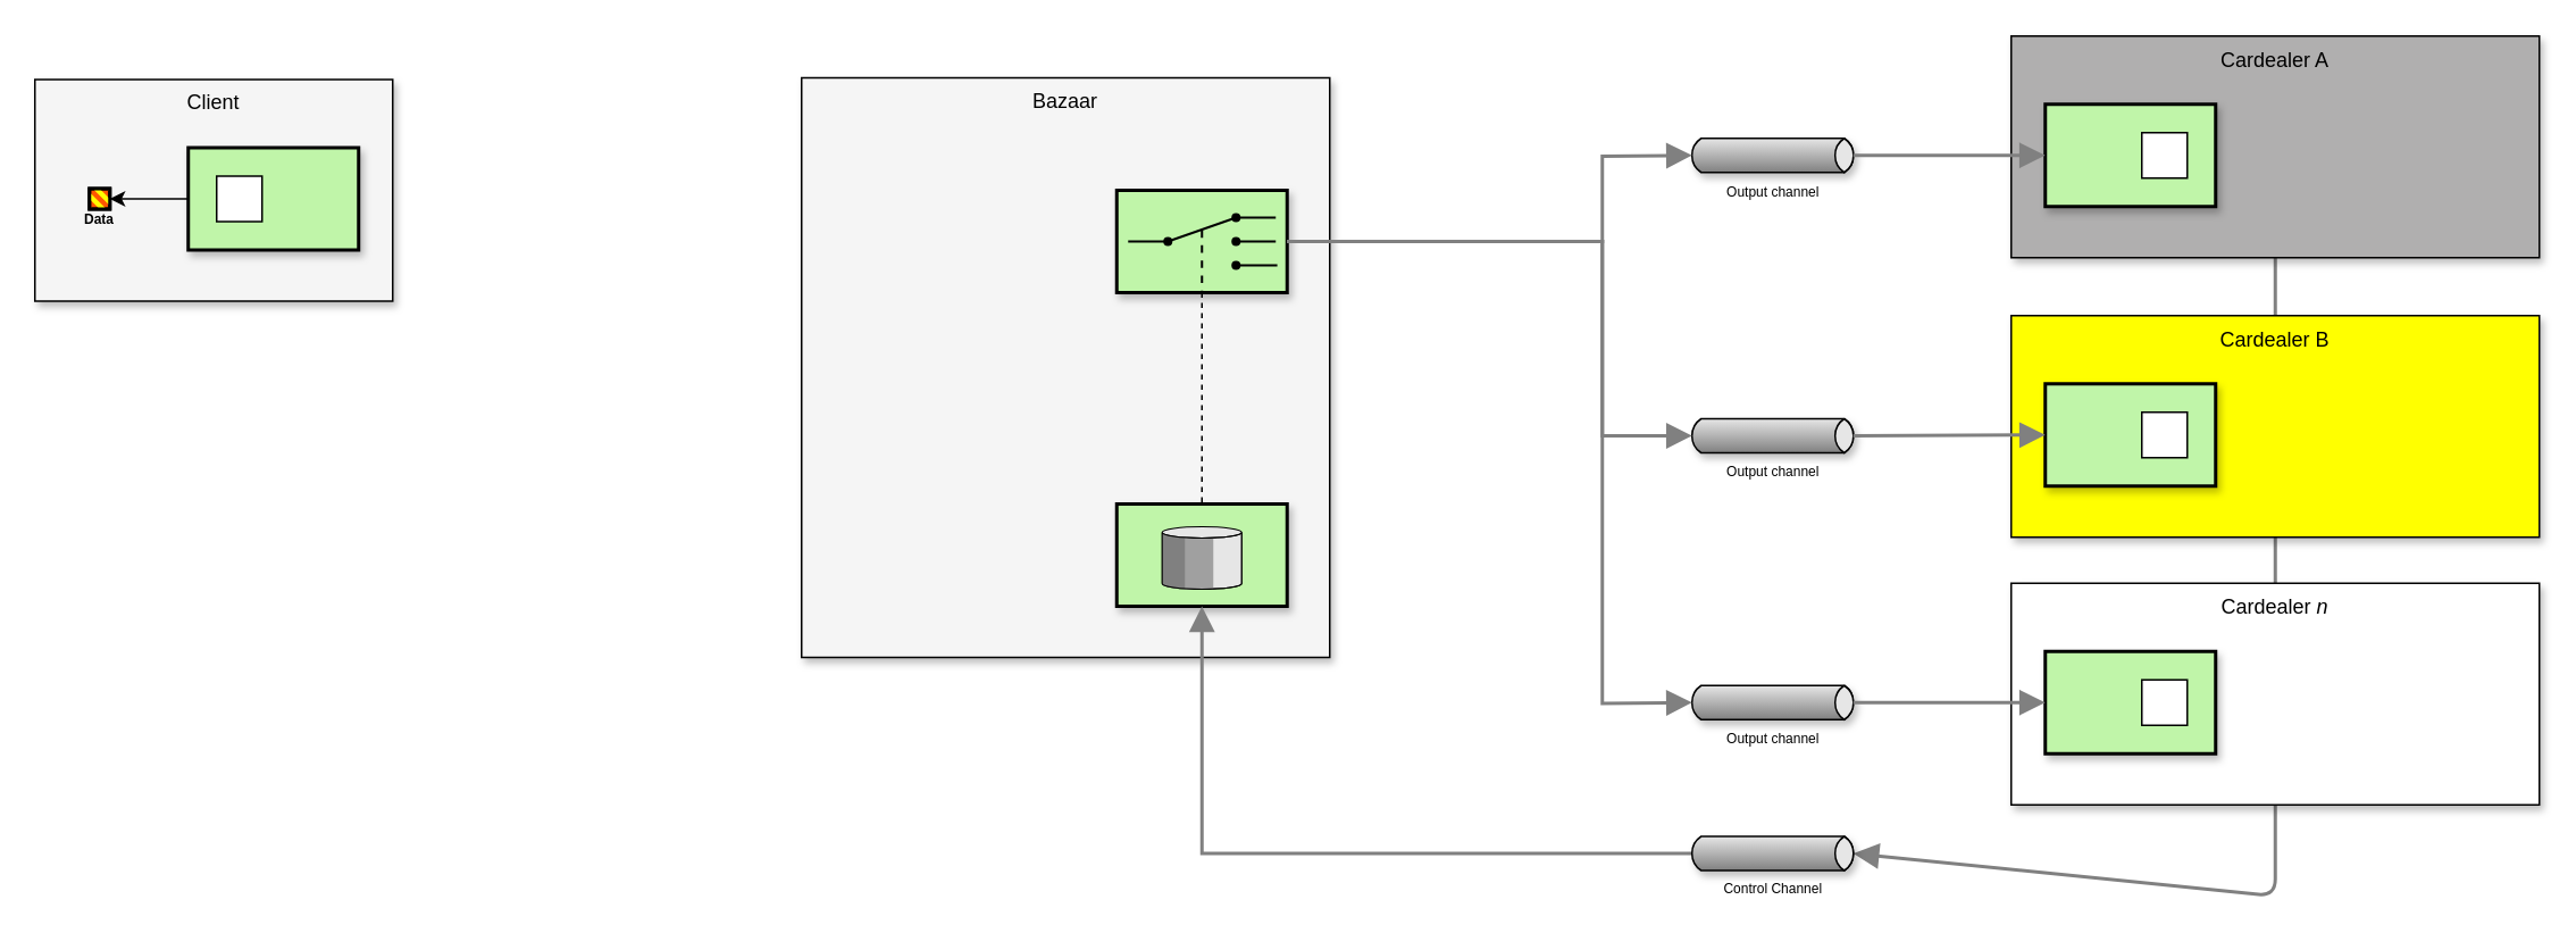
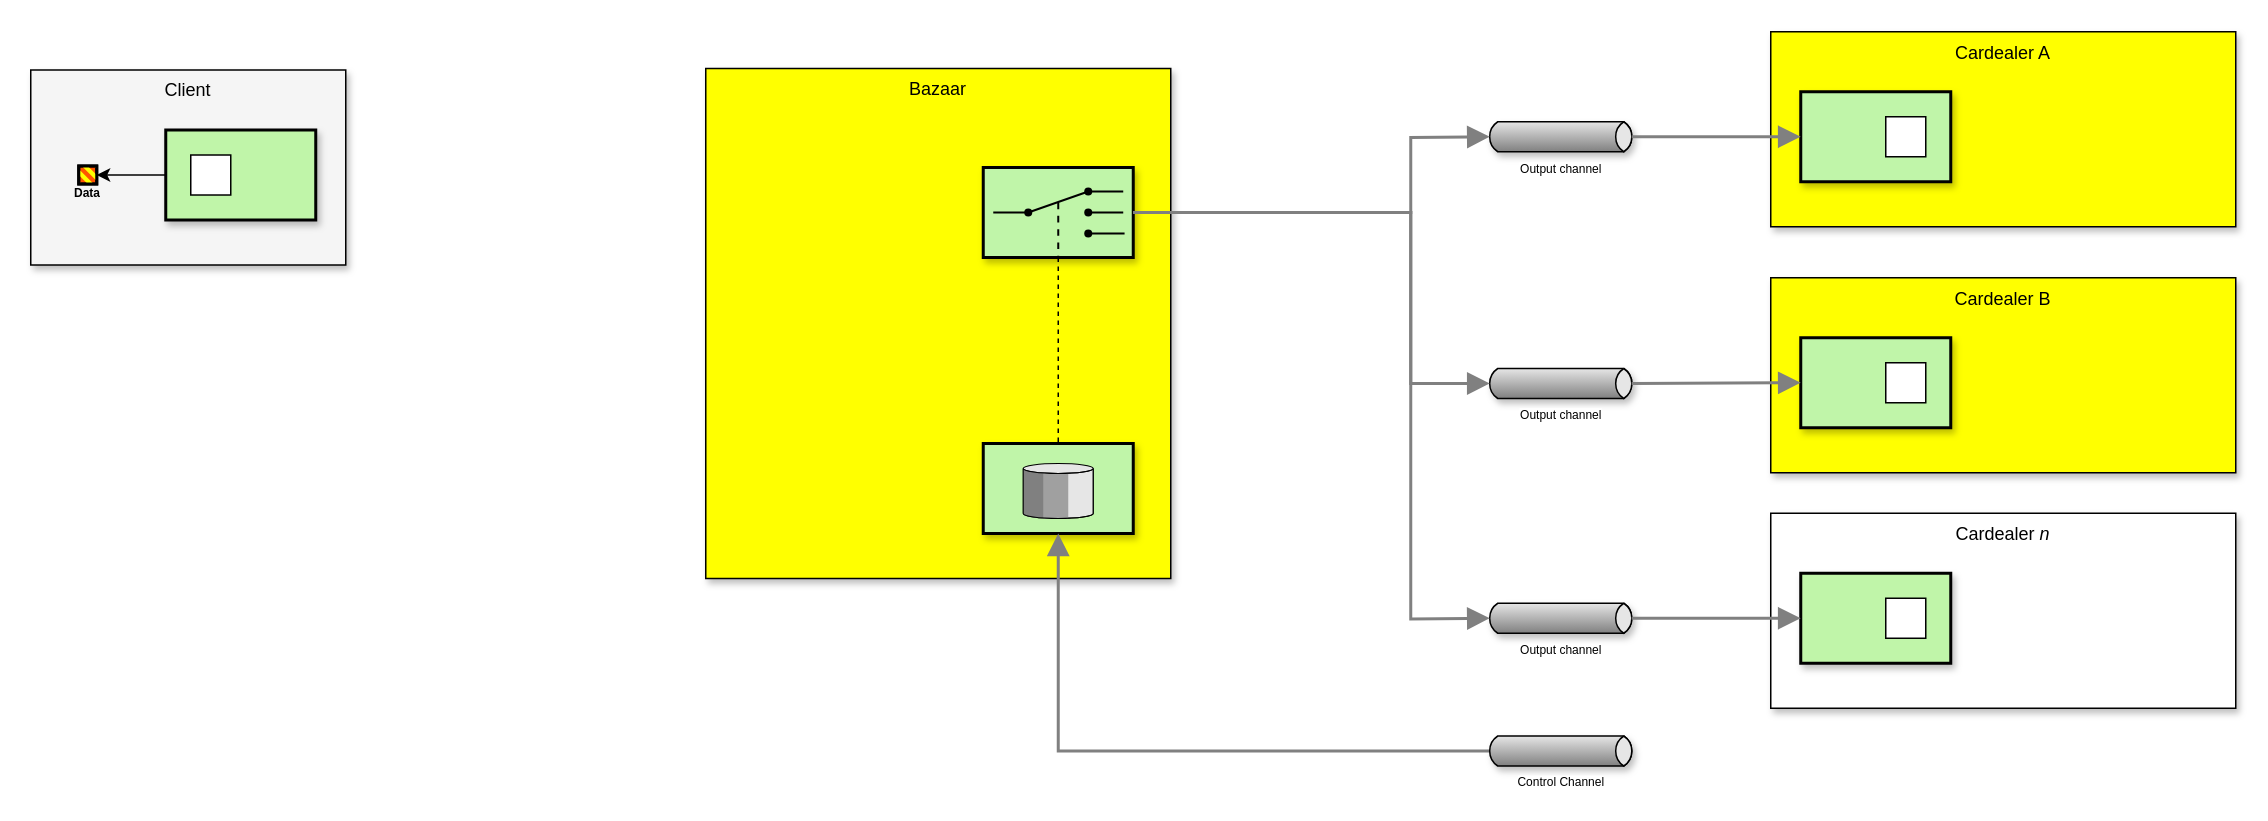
  <mxCell id="0" />
  <mxCell id="1" parent="0" />
- <mxCell id="2" value="" style="edgeStyle=none;html=1;strokeColor=#808080;endArrow=block;endSize=10;dashed=0;verticalAlign=bottom;strokeWidth=2;shadow=0;exitX=0.5;exitY=1;exitDx=0;exitDy=0;entryX=1;entryY=0.5;entryDx=-2.7;entryDy=0;entryPerimeter=0;" parent="1" source="8" target="31" edge="1"><mxGeometry width="160" relative="1" as="geometry"><mxPoint x="390" y="575" as="sourcePoint" /><mxPoint x="550" y="575" as="targetPoint" /><Array as="points"><mxPoint x="1335" y="525" /></Array></mxGeometry></mxCell>
  <mxCell id="3" value="Client" style="rounded=0;whiteSpace=wrap;html=1;fillColor=#f5f5f5;verticalAlign=top;shadow=1;" parent="1" vertex="1"><mxGeometry x="20" y="46" width="210" height="130" as="geometry" /></mxCell>
  <mxCell id="4" style="edgeStyle=orthogonalEdgeStyle;rounded=0;orthogonalLoop=1;jettySize=auto;html=1;exitX=0;exitY=0.5;exitDx=0;exitDy=0;entryX=1;entryY=0.5;entryDx=0;entryDy=0;entryPerimeter=0;" parent="1" source="5" target="10" edge="1"><mxGeometry relative="1" as="geometry" /></mxCell>
  <mxCell id="5" value="" style="strokeWidth=2;dashed=0;align=center;fontSize=8;shape=rect;verticalLabelPosition=bottom;verticalAlign=top;fillColor=#c0f5a9;strokeColor=#000000;shadow=1;" parent="1" vertex="1"><mxGeometry x="110" y="86" width="100" height="60" as="geometry" /></mxCell>
  <mxCell id="6" value="" style="strokeWidth=1;dashed=0;align=center;fontSize=8;shape=rect;fillColor=#ffffff;strokeColor=#000000;" parent="5" vertex="1"><mxGeometry x="16.667" y="16.667" width="26.667" height="26.667" as="geometry" /></mxCell>
- <mxCell id="7" value="Bazaar" style="rounded=0;whiteSpace=wrap;html=1;fillColor=#f5f5f5;verticalAlign=top;shadow=1;" parent="1" vertex="1"><mxGeometry x="470" y="45" width="310" height="340" as="geometry" /></mxCell>
- <mxCell id="8" value="Cardealer A" style="rounded=0;whiteSpace=wrap;html=1;fillColor=#b0afaf;verticalAlign=top;shadow=1;" parent="1" vertex="1"><mxGeometry x="1180" y="20.5" width="310" height="130" as="geometry" /></mxCell>
+ <mxCell id="7" value="Bazaar" style="rounded=0;whiteSpace=wrap;html=1;fillColor=#FFFF00;verticalAlign=top;shadow=1;" parent="1" vertex="1"><mxGeometry x="470" y="45" width="310" height="340" as="geometry" /></mxCell>
+ <mxCell id="8" value="Cardealer A" style="rounded=0;whiteSpace=wrap;html=1;fillColor=#FFFF00;verticalAlign=top;shadow=1;" parent="1" vertex="1"><mxGeometry x="1180" y="20.5" width="310" height="130" as="geometry" /></mxCell>
  <mxCell id="9" value="" style="strokeWidth=2;outlineConnect=0;dashed=0;align=center;fontSize=8;verticalLabelPosition=bottom;verticalAlign=top;shape=mxgraph.eip.message_store;fillColor=#c0f5a9;strokeColor=#000000;shadow=1;" parent="1" vertex="1"><mxGeometry x="655" y="295" width="100" height="60" as="geometry" /></mxCell>
  <mxCell id="10" value="Data" style="strokeWidth=2;outlineConnect=0;dashed=0;align=center;fontSize=8;shape=mxgraph.eip.message_1;fillColor=#ff5500;strokeColor=#000000;fontStyle=1;verticalAlign=middle;labelPosition=center;verticalLabelPosition=bottom;" parent="1" vertex="1"><mxGeometry x="52" y="110" width="12" height="12" as="geometry" /></mxCell>
  <mxCell id="11" value="" style="strokeWidth=2;dashed=0;align=center;fontSize=8;shape=rect;verticalLabelPosition=bottom;verticalAlign=top;fillColor=#c0f5a9;strokeColor=#000000;shadow=1;" parent="1" vertex="1"><mxGeometry x="1200" y="60.5" width="100" height="60" as="geometry" /></mxCell>
  <mxCell id="12" value="" style="strokeWidth=1;dashed=0;align=center;fontSize=8;shape=rect;fillColor=#ffffff;strokeColor=#000000;" parent="11" vertex="1"><mxGeometry x="56.667" y="16.667" width="26.667" height="26.667" as="geometry" /></mxCell>
  <mxCell id="13" style="edgeStyle=orthogonalEdgeStyle;rounded=0;orthogonalLoop=1;jettySize=auto;html=1;dashed=1;endArrow=none;endFill=0;" parent="1" source="14" target="9" edge="1"><mxGeometry relative="1" as="geometry" /></mxCell>
  <mxCell id="14" value="" style="strokeWidth=2;outlineConnect=0;dashed=0;align=center;fontSize=8;fillColor=#c0f5a9;verticalLabelPosition=bottom;verticalAlign=top;strokeColor=#000000;shape=mxgraph.eip.dynamic_router;shadow=1;" parent="1" vertex="1"><mxGeometry x="655" y="111" width="100" height="60" as="geometry" /></mxCell>
  <mxCell id="15" value="Cardealer B" style="rounded=0;whiteSpace=wrap;html=1;fillColor=#FFFF00;verticalAlign=top;shadow=1;" parent="1" vertex="1"><mxGeometry x="1180" y="184.5" width="310" height="130" as="geometry" /></mxCell>
  <mxCell id="16" value="" style="strokeWidth=2;dashed=0;align=center;fontSize=8;shape=rect;verticalLabelPosition=bottom;verticalAlign=top;fillColor=#c0f5a9;strokeColor=#000000;shadow=1;" parent="1" vertex="1"><mxGeometry x="1200" y="224.5" width="100" height="60" as="geometry" /></mxCell>
  <mxCell id="17" value="" style="strokeWidth=1;dashed=0;align=center;fontSize=8;shape=rect;fillColor=#ffffff;strokeColor=#000000;" parent="16" vertex="1"><mxGeometry x="56.667" y="16.667" width="26.667" height="26.667" as="geometry" /></mxCell>
  <mxCell id="18" value="Cardealer &lt;i&gt;n&lt;/i&gt;" style="rounded=0;whiteSpace=wrap;html=1;fillColor=#ffffff;verticalAlign=top;shadow=1;" parent="1" vertex="1"><mxGeometry x="1180" y="341.5" width="310" height="130" as="geometry" /></mxCell>
  <mxCell id="19" value="" style="strokeWidth=2;dashed=0;align=center;fontSize=8;shape=rect;verticalLabelPosition=bottom;verticalAlign=top;fillColor=#c0f5a9;strokeColor=#000000;shadow=1;" parent="1" vertex="1"><mxGeometry x="1200" y="381.5" width="100" height="60" as="geometry" /></mxCell>
  <mxCell id="20" value="" style="strokeWidth=1;dashed=0;align=center;fontSize=8;shape=rect;fillColor=#ffffff;strokeColor=#000000;" parent="19" vertex="1"><mxGeometry x="56.667" y="16.667" width="26.667" height="26.667" as="geometry" /></mxCell>
  <mxCell id="21" value="Output channel" style="strokeWidth=1;outlineConnect=0;strokeColor=#000000;dashed=0;align=center;html=1;fontSize=8;shape=mxgraph.eip.messageChannel;verticalLabelPosition=bottom;labelBackgroundColor=#ffffff;verticalAlign=top;fillColor=#B0AFAF;shadow=1;" parent="1" vertex="1"><mxGeometry x="990" y="80.5" width="100" height="20" as="geometry" /></mxCell>
  <mxCell id="22" value="Output channel" style="strokeWidth=1;outlineConnect=0;strokeColor=#000000;dashed=0;align=center;html=1;fontSize=8;shape=mxgraph.eip.messageChannel;verticalLabelPosition=bottom;labelBackgroundColor=#ffffff;verticalAlign=top;fillColor=#B0AFAF;shadow=1;" parent="1" vertex="1"><mxGeometry x="990" y="245" width="100" height="20" as="geometry" /></mxCell>
  <mxCell id="23" value="Output channel" style="strokeWidth=1;outlineConnect=0;strokeColor=#000000;dashed=0;align=center;html=1;fontSize=8;shape=mxgraph.eip.messageChannel;verticalLabelPosition=bottom;labelBackgroundColor=#ffffff;verticalAlign=top;fillColor=#B0AFAF;shadow=1;" parent="1" vertex="1"><mxGeometry x="990" y="401.5" width="100" height="20" as="geometry" /></mxCell>
  <mxCell id="24" value="" style="edgeStyle=none;html=1;strokeColor=#808080;endArrow=block;endSize=10;dashed=0;verticalAlign=bottom;strokeWidth=2;exitX=1;exitY=0.5;exitDx=0;exitDy=0;exitPerimeter=0;entryX=0;entryY=0.5;entryDx=2.7;entryDy=0;entryPerimeter=0;rounded=0;" parent="1" source="14" target="22" edge="1"><mxGeometry width="160" relative="1" as="geometry"><mxPoint x="930" y="155" as="sourcePoint" /><mxPoint x="990" y="265" as="targetPoint" /><Array as="points"><mxPoint x="940" y="141" /><mxPoint x="940" y="255" /></Array></mxGeometry></mxCell>
  <mxCell id="25" value="" style="edgeStyle=none;html=1;strokeColor=#808080;endArrow=block;endSize=10;dashed=0;verticalAlign=bottom;strokeWidth=2;exitX=1;exitY=0.5;exitDx=0;exitDy=0;exitPerimeter=0;entryX=0;entryY=0.5;entryDx=2.7;entryDy=0;entryPerimeter=0;rounded=0;" parent="1" source="14" target="23" edge="1"><mxGeometry width="160" relative="1" as="geometry"><mxPoint x="780" y="525" as="sourcePoint" /><mxPoint x="940" y="525" as="targetPoint" /><Array as="points"><mxPoint x="940" y="141" /><mxPoint x="940" y="345" /><mxPoint x="940" y="412" /></Array></mxGeometry></mxCell>
  <mxCell id="26" value="" style="edgeStyle=none;html=1;strokeColor=#808080;endArrow=block;endSize=10;dashed=0;verticalAlign=bottom;strokeWidth=2;exitX=1;exitY=0.5;exitDx=0;exitDy=0;exitPerimeter=0;entryX=0;entryY=0.5;entryDx=2.7;entryDy=0;entryPerimeter=0;shadow=0;rounded=0;" parent="1" source="14" target="21" edge="1"><mxGeometry width="160" relative="1" as="geometry"><mxPoint x="830" y="505" as="sourcePoint" /><mxPoint x="990" y="505" as="targetPoint" /><Array as="points"><mxPoint x="940" y="141" /><mxPoint x="940" y="91" /></Array></mxGeometry></mxCell>
  <mxCell id="27" value="" style="edgeStyle=none;html=1;strokeColor=#808080;endArrow=block;endSize=10;dashed=0;verticalAlign=bottom;strokeWidth=2;shadow=0;entryX=0;entryY=0.5;entryDx=0;entryDy=0;exitX=1;exitY=0.5;exitDx=-2.7;exitDy=0;exitPerimeter=0;" parent="1" source="23" target="19" edge="1"><mxGeometry width="160" relative="1" as="geometry"><mxPoint x="280" y="505" as="sourcePoint" /><mxPoint x="440" y="505" as="targetPoint" /></mxGeometry></mxCell>
  <mxCell id="28" value="" style="edgeStyle=none;html=1;strokeColor=#808080;endArrow=block;endSize=10;dashed=0;verticalAlign=bottom;strokeWidth=2;shadow=0;entryX=0;entryY=0.5;entryDx=0;entryDy=0;exitX=1;exitY=0.5;exitDx=-2.7;exitDy=0;exitPerimeter=0;" parent="1" source="22" target="16" edge="1"><mxGeometry width="160" relative="1" as="geometry"><mxPoint x="280" y="495" as="sourcePoint" /><mxPoint x="440" y="495" as="targetPoint" /></mxGeometry></mxCell>
  <mxCell id="29" value="" style="edgeStyle=none;html=1;strokeColor=#808080;endArrow=block;endSize=10;dashed=0;verticalAlign=bottom;strokeWidth=2;shadow=0;entryX=0;entryY=0.5;entryDx=0;entryDy=0;exitX=1;exitY=0.5;exitDx=-2.7;exitDy=0;exitPerimeter=0;" parent="1" source="21" target="11" edge="1"><mxGeometry width="160" relative="1" as="geometry"><mxPoint x="280" y="495" as="sourcePoint" /><mxPoint x="440" y="495" as="targetPoint" /></mxGeometry></mxCell>
  <mxCell id="30" style="edgeStyle=orthogonalEdgeStyle;rounded=0;orthogonalLoop=1;jettySize=auto;html=1;exitX=0;exitY=0.5;exitDx=2.7;exitDy=0;exitPerimeter=0;shadow=0;endArrow=block;endFill=1;strokeColor=#808080;strokeWidth=2;endSize=10;" parent="1" source="31" target="9" edge="1"><mxGeometry relative="1" as="geometry" /></mxCell>
  <mxCell id="31" value="Control Channel" style="strokeWidth=1;outlineConnect=0;strokeColor=#000000;dashed=0;align=center;html=1;fontSize=8;shape=mxgraph.eip.messageChannel;verticalLabelPosition=bottom;labelBackgroundColor=#ffffff;verticalAlign=top;shadow=1;fillColor=#B0AFAF;" parent="1" vertex="1"><mxGeometry x="990" y="490" width="100" height="20" as="geometry" /></mxCell>
